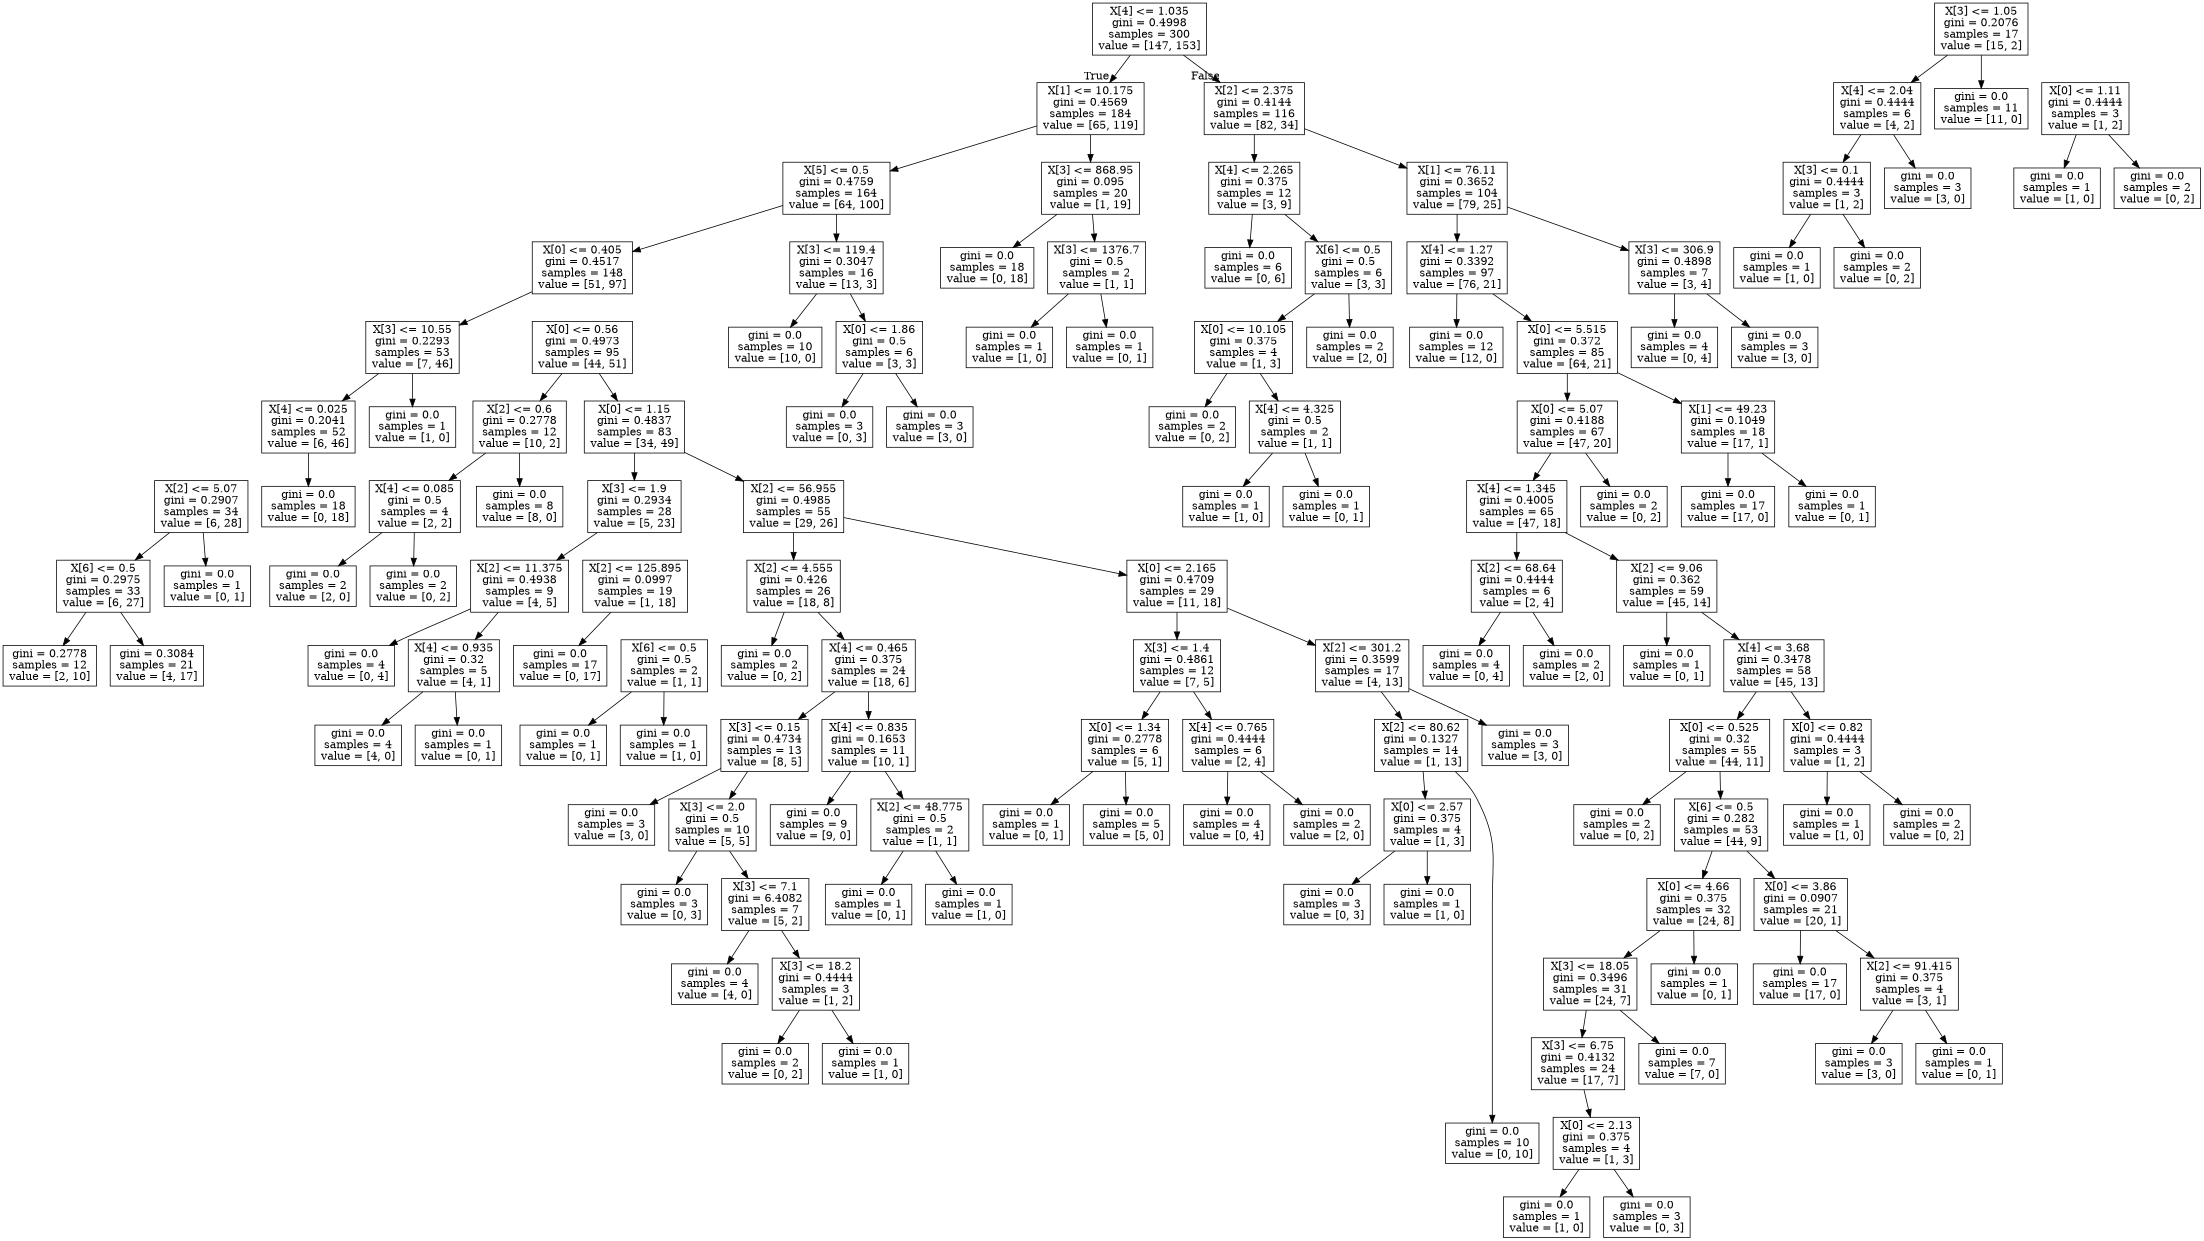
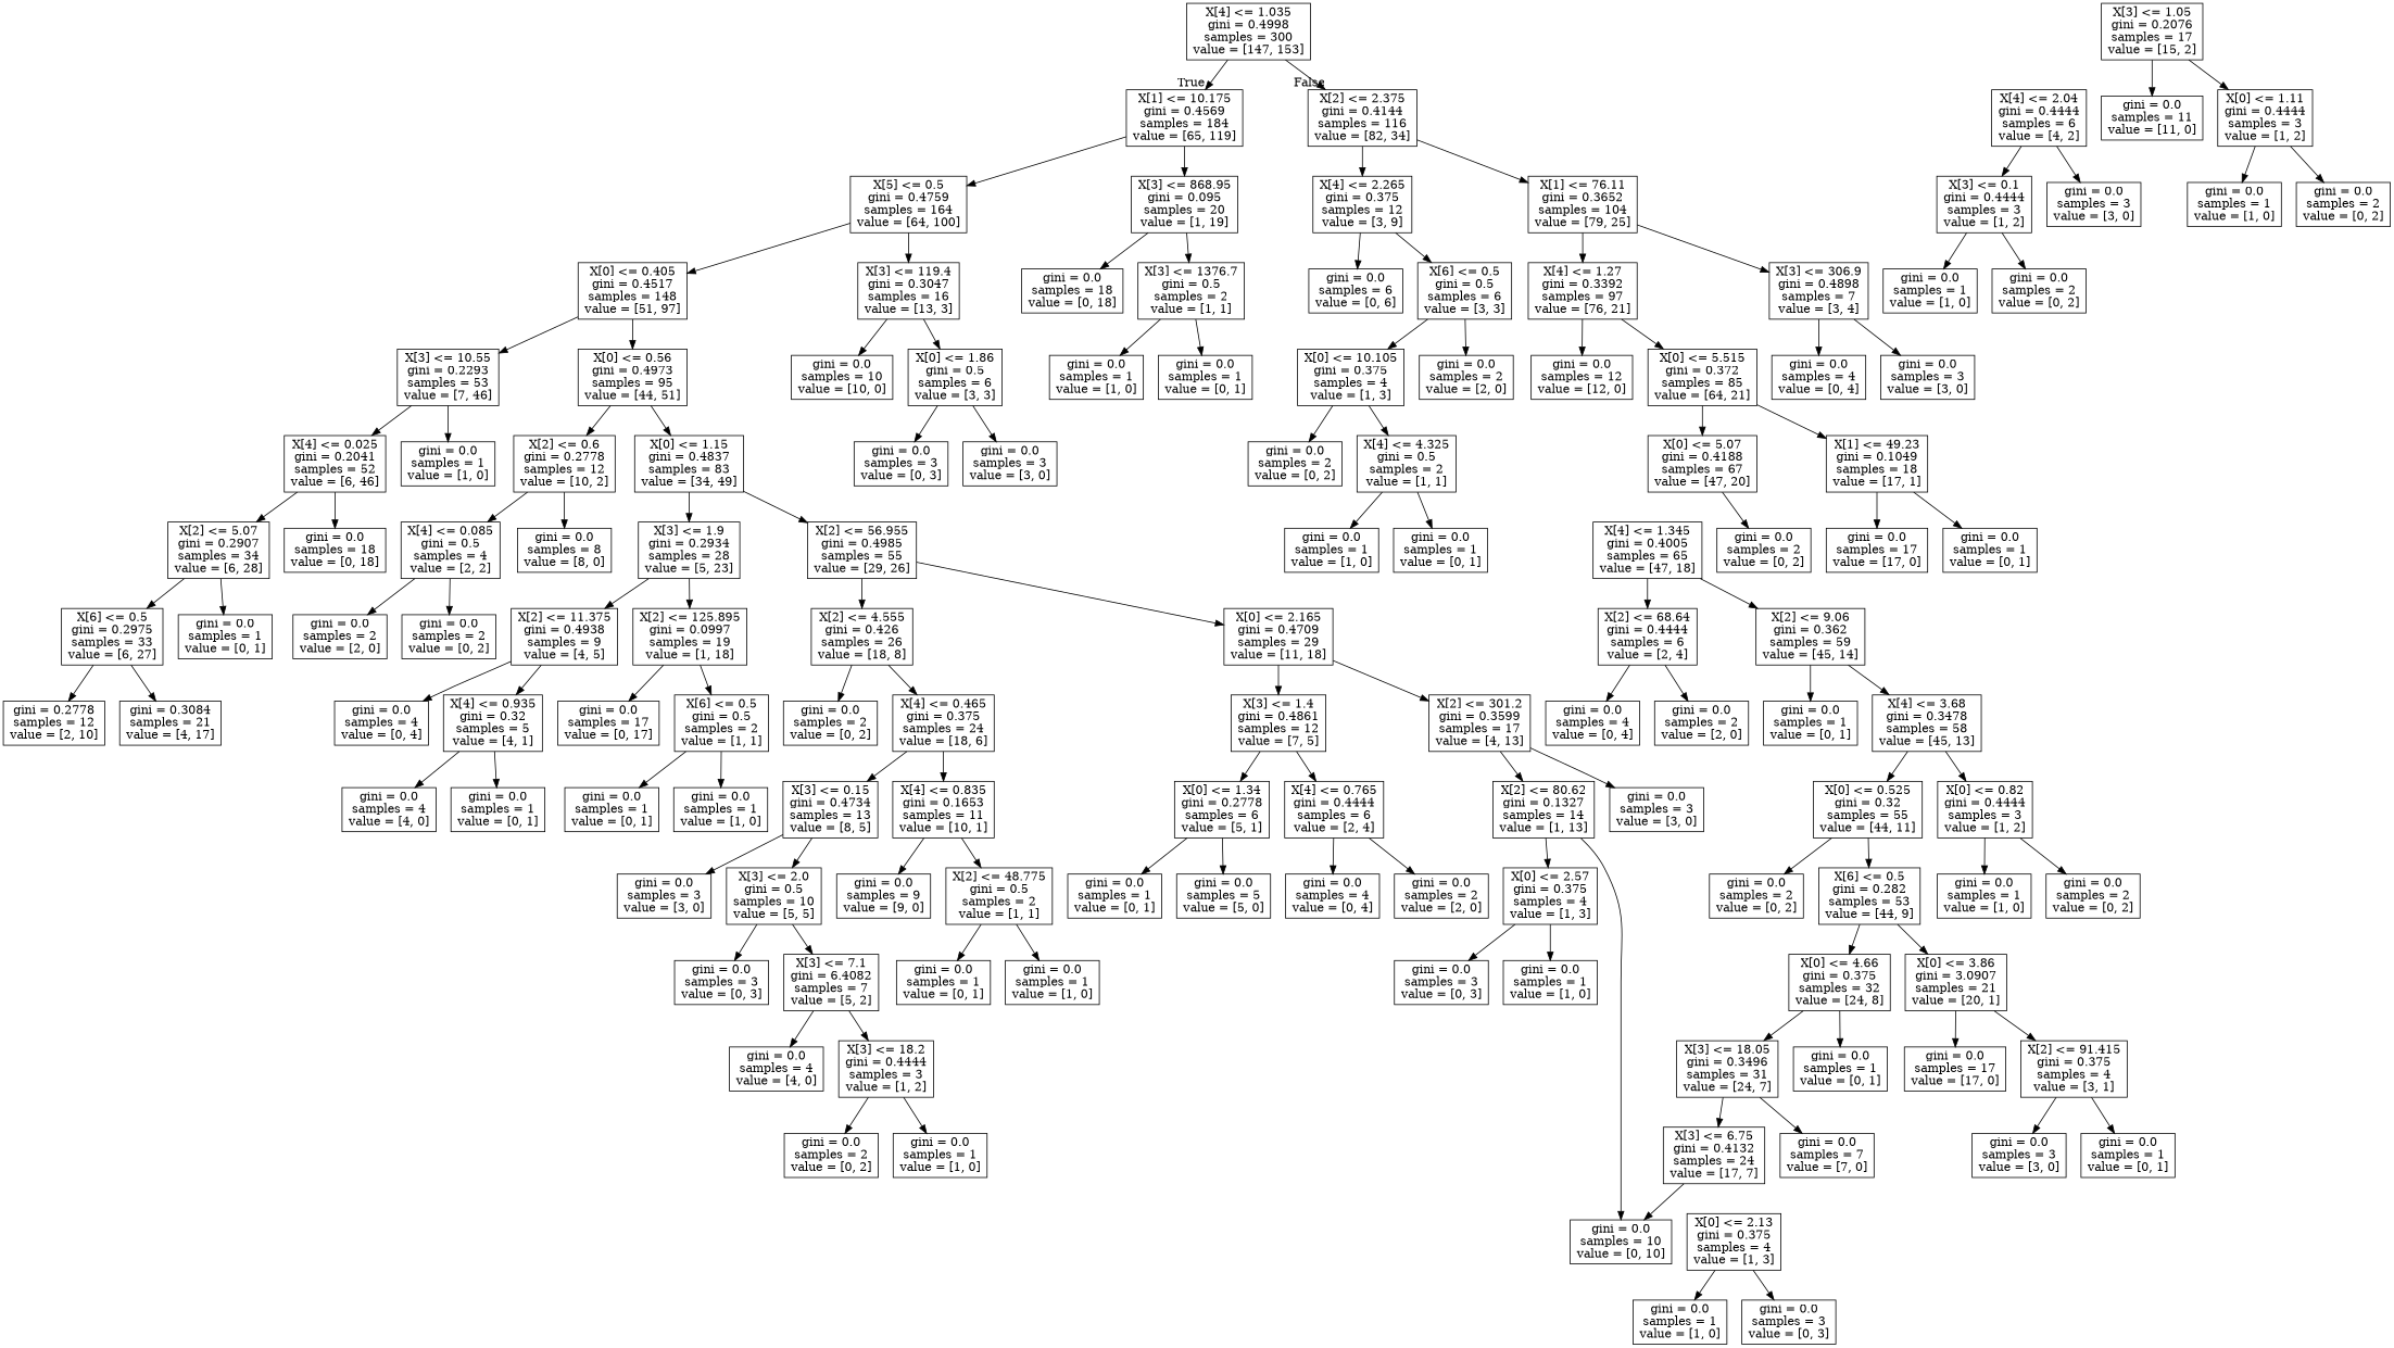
  digraph {
    node [shape=box]
    n1 [label="X[4] <= 1.035\ngini = 0.4998\nsamples = 300\nvalue = [147, 153]"]
    n2 [label="X[1] <= 10.175\ngini = 0.4569\nsamples = 184\nvalue = [65, 119]"]
    n3 [label="X[2] <= 2.375\ngini = 0.4144\nsamples = 116\nvalue = [82, 34]"]
    n4 [label="X[5] <= 0.5\ngini = 0.4759\nsamples = 164\nvalue = [64, 100]"]
    n5 [label="X[3] <= 868.95\ngini = 0.095\nsamples = 20\nvalue = [1, 19]"]
    n6 [label="X[4] <= 2.265\ngini = 0.375\nsamples = 12\nvalue = [3, 9]"]
    n7 [label="X[1] <= 76.11\ngini = 0.3652\nsamples = 104\nvalue = [79, 25]"]
    n8 [label="X[0] <= 0.405\ngini = 0.4517\nsamples = 148\nvalue = [51, 97]"]
    n9 [label="X[3] <= 119.4\ngini = 0.3047\nsamples = 16\nvalue = [13, 3]"]
    n10 [label="gini = 0.0\nsamples = 18\nvalue = [0, 18]"]
    n11 [label="X[3] <= 1376.7\ngini = 0.5\nsamples = 2\nvalue = [1, 1]"]
    n12 [label="X[3] <= 10.55\ngini = 0.2293\nsamples = 53\nvalue = [7, 46]"]
    n13 [label="X[0] <= 0.56\ngini = 0.4973\nsamples = 95\nvalue = [44, 51]"]
    n14 [label="gini = 0.0\nsamples = 10\nvalue = [10, 0]"]
    n15 [label="X[0] <= 1.86\ngini = 0.5\nsamples = 6\nvalue = [3, 3]"]
    n16 [label="X[4] <= 0.025\ngini = 0.2041\nsamples = 52\nvalue = [6, 46]"]
    n17 [label="gini = 0.0\nsamples = 1\nvalue = [1, 0]"]
    n18 [label="X[2] <= 0.6\ngini = 0.2778\nsamples = 12\nvalue = [10, 2]"]
    n19 [label="X[0] <= 1.15\ngini = 0.4837\nsamples = 83\nvalue = [34, 49]"]
    n20 [label="X[2] <= 5.07\ngini = 0.2907\nsamples = 34\nvalue = [6, 28]"]
    n21 [label="gini = 0.0\nsamples = 18\nvalue = [0, 18]"]
    n22 [label="X[6] <= 0.5\ngini = 0.2975\nsamples = 33\nvalue = [6, 27]"]
    n23 [label="gini = 0.0\nsamples = 1\nvalue = [0, 1]"]
    n24 [label="gini = 0.2778\nsamples = 12\nvalue = [2, 10]"]
    n25 [label="gini = 0.3084\nsamples = 21\nvalue = [4, 17]"]
    n26 [label="X[4] <= 0.085\ngini = 0.5\nsamples = 4\nvalue = [2, 2]"]
    n27 [label="gini = 0.0\nsamples = 8\nvalue = [8, 0]"]
    n28 [label="X[3] <= 1.9\ngini = 0.2934\nsamples = 28\nvalue = [5, 23]"]
    n29 [label="X[2] <= 56.955\ngini = 0.4985\nsamples = 55\nvalue = [29, 26]"]
    n30 [label="gini = 0.0\nsamples = 2\nvalue = [2, 0]"]
    n31 [label="gini = 0.0\nsamples = 2\nvalue = [0, 2]"]
    n32 [label="X[2] <= 11.375\ngini = 0.4938\nsamples = 9\nvalue = [4, 5]"]
    n33 [label="X[2] <= 125.895\ngini = 0.0997\nsamples = 19\nvalue = [1, 18]"]
    n34 [label="X[2] <= 4.555\ngini = 0.426\nsamples = 26\nvalue = [18, 8]"]
    n35 [label="X[0] <= 2.165\ngini = 0.4709\nsamples = 29\nvalue = [11, 18]"]
    n36 [label="gini = 0.0\nsamples = 4\nvalue = [0, 4]"]
    n37 [label="X[4] <= 0.935\ngini = 0.32\nsamples = 5\nvalue = [4, 1]"]
    n38 [label="gini = 0.0\nsamples = 17\nvalue = [0, 17]"]
    n39 [label="X[6] <= 0.5\ngini = 0.5\nsamples = 2\nvalue = [1, 1]"]
    n40 [label="gini = 0.0\nsamples = 4\nvalue = [4, 0]"]
    n41 [label="gini = 0.0\nsamples = 1\nvalue = [0, 1]"]
    n42 [label="gini = 0.0\nsamples = 1\nvalue = [0, 1]"]
    n43 [label="gini = 0.0\nsamples = 1\nvalue = [1, 0]"]
    n44 [label="gini = 0.0\nsamples = 2\nvalue = [0, 2]"]
    n45 [label="X[4] <= 0.465\ngini = 0.375\nsamples = 24\nvalue = [18, 6]"]
    n46 [label="X[3] <= 1.4\ngini = 0.4861\nsamples = 12\nvalue = [7, 5]"]
    n47 [label="X[2] <= 301.2\ngini = 0.3599\nsamples = 17\nvalue = [4, 13]"]
    n48 [label="X[3] <= 0.15\ngini = 0.4734\nsamples = 13\nvalue = [8, 5]"]
    n49 [label="X[4] <= 0.835\ngini = 0.1653\nsamples = 11\nvalue = [10, 1]"]
    n50 [label="gini = 0.0\nsamples = 3\nvalue = [3, 0]"]
    n51 [label="X[3] <= 2.0\ngini = 0.5\nsamples = 10\nvalue = [5, 5]"]
    n52 [label="gini = 0.0\nsamples = 9\nvalue = [9, 0]"]
    n53 [label="X[2] <= 48.775\ngini = 0.5\nsamples = 2\nvalue = [1, 1]"]
    n54 [label="gini = 0.0\nsamples = 3\nvalue = [0, 3]"]
    n55 [label="X[3] <= 7.1\ngini = 6.4082\nsamples = 7\nvalue = [5, 2]"]
    n56 [label="gini = 0.0\nsamples = 4\nvalue = [4, 0]"]
    n57 [label="X[3] <= 18.2\ngini = 0.4444\nsamples = 3\nvalue = [1, 2]"]
    n58 [label="gini = 0.0\nsamples = 2\nvalue = [0, 2]"]
    n59 [label="gini = 0.0\nsamples = 1\nvalue = [1, 0]"]
    n60 [label="gini = 0.0\nsamples = 1\nvalue = [0, 1]"]
    n61 [label="gini = 0.0\nsamples = 1\nvalue = [1, 0]"]
    n62 [label="X[0] <= 1.34\ngini = 0.2778\nsamples = 6\nvalue = [5, 1]"]
    n63 [label="X[4] <= 0.765\ngini = 0.4444\nsamples = 6\nvalue = [2, 4]"]
    n64 [label="X[2] <= 80.62\ngini = 0.1327\nsamples = 14\nvalue = [1, 13]"]
    n65 [label="gini = 0.0\nsamples = 3\nvalue = [3, 0]"]
    n66 [label="gini = 0.0\nsamples = 1\nvalue = [0, 1]"]
    n67 [label="gini = 0.0\nsamples = 5\nvalue = [5, 0]"]
    n68 [label="gini = 0.0\nsamples = 4\nvalue = [0, 4]"]
    n69 [label="gini = 0.0\nsamples = 2\nvalue = [2, 0]"]
    n70 [label="X[0] <= 2.57\ngini = 0.375\nsamples = 4\nvalue = [1, 3]"]
    n71 [label="gini = 0.0\nsamples = 10\nvalue = [0, 10]"]
    n72 [label="gini = 0.0\nsamples = 3\nvalue = [0, 3]"]
    n73 [label="gini = 0.0\nsamples = 1\nvalue = [1, 0]"]
    n74 [label="gini = 0.0\nsamples = 3\nvalue = [0, 3]"]
    n75 [label="gini = 0.0\nsamples = 3\nvalue = [3, 0]"]
    n76 [label="gini = 0.0\nsamples = 1\nvalue = [1, 0]"]
    n77 [label="gini = 0.0\nsamples = 1\nvalue = [0, 1]"]
    n78 [label="gini = 0.0\nsamples = 6\nvalue = [0, 6]"]
    n79 [label="X[6] <= 0.5\ngini = 0.5\nsamples = 6\nvalue = [3, 3]"]
    n80 [label="X[4] <= 1.27\ngini = 0.3392\nsamples = 97\nvalue = [76, 21]"]
    n81 [label="X[3] <= 306.9\ngini = 0.4898\nsamples = 7\nvalue = [3, 4]"]
    n82 [label="X[0] <= 10.105\ngini = 0.375\nsamples = 4\nvalue = [1, 3]"]
    n83 [label="gini = 0.0\nsamples = 2\nvalue = [2, 0]"]
    n84 [label="gini = 0.0\nsamples = 2\nvalue = [0, 2]"]
    n85 [label="X[4] <= 4.325\ngini = 0.5\nsamples = 2\nvalue = [1, 1]"]
    n86 [label="gini = 0.0\nsamples = 1\nvalue = [1, 0]"]
    n87 [label="gini = 0.0\nsamples = 1\nvalue = [0, 1]"]
    n88 [label="gini = 0.0\nsamples = 12\nvalue = [12, 0]"]
    n89 [label="X[0] <= 5.515\ngini = 0.372\nsamples = 85\nvalue = [64, 21]"]
    n90 [label="gini = 0.0\nsamples = 4\nvalue = [0, 4]"]
    n91 [label="gini = 0.0\nsamples = 3\nvalue = [3, 0]"]
    n92 [label="X[0] <= 5.07\ngini = 0.4188\nsamples = 67\nvalue = [47, 20]"]
    n93 [label="X[1] <= 49.23\ngini = 0.1049\nsamples = 18\nvalue = [17, 1]"]
    n94 [label="X[4] <= 1.345\ngini = 0.4005\nsamples = 65\nvalue = [47, 18]"]
    n95 [label="gini = 0.0\nsamples = 2\nvalue = [0, 2]"]
    n96 [label="gini = 0.0\nsamples = 17\nvalue = [17, 0]"]
    n97 [label="gini = 0.0\nsamples = 1\nvalue = [0, 1]"]
    n98 [label="X[2] <= 68.64\ngini = 0.4444\nsamples = 6\nvalue = [2, 4]"]
    n99 [label="X[2] <= 9.06\ngini = 0.362\nsamples = 59\nvalue = [45, 14]"]
    n100 [label="gini = 0.0\nsamples = 4\nvalue = [0, 4]"]
    n101 [label="gini = 0.0\nsamples = 2\nvalue = [2, 0]"]
    n102 [label="gini = 0.0\nsamples = 1\nvalue = [0, 1]"]
    n103 [label="X[4] <= 3.68\ngini = 0.3478\nsamples = 58\nvalue = [45, 13]"]
    n104 [label="X[0] <= 0.525\ngini = 0.32\nsamples = 55\nvalue = [44, 11]"]
    n105 [label="X[0] <= 0.82\ngini = 0.4444\nsamples = 3\nvalue = [1, 2]"]
    n106 [label="gini = 0.0\nsamples = 2\nvalue = [0, 2]"]
    n107 [label="X[6] <= 0.5\ngini = 0.282\nsamples = 53\nvalue = [44, 9]"]
    n108 [label="gini = 0.0\nsamples = 1\nvalue = [1, 0]"]
    n109 [label="gini = 0.0\nsamples = 2\nvalue = [0, 2]"]
    n110 [label="X[0] <= 4.66\ngini = 0.375\nsamples = 32\nvalue = [24, 8]"]
-   n111 [label="X[0] <= 3.86\ngini = 0.0907\nsamples = 21\nvalue = [20, 1]"]
+   n111 [label="X[0] <= 3.86\ngini = 3.0907\nsamples = 21\nvalue = [20, 1]"]
    n112 [label="X[3] <= 18.05\ngini = 0.3496\nsamples = 31\nvalue = [24, 7]"]
    n113 [label="gini = 0.0\nsamples = 1\nvalue = [0, 1]"]
    n114 [label="gini = 0.0\nsamples = 17\nvalue = [17, 0]"]
    n115 [label="X[2] <= 91.415\ngini = 0.375\nsamples = 4\nvalue = [3, 1]"]
    n116 [label="X[3] <= 6.75\ngini = 0.4132\nsamples = 24\nvalue = [17, 7]"]
    n117 [label="gini = 0.0\nsamples = 7\nvalue = [7, 0]"]
    n118 [label="X[0] <= 2.13\ngini = 0.375\nsamples = 4\nvalue = [1, 3]"]
    n119 [label="gini = 0.0\nsamples = 1\nvalue = [1, 0]"]
    n120 [label="gini = 0.0\nsamples = 3\nvalue = [0, 3]"]
    n121 [label="X[3] <= 1.05\ngini = 0.2076\nsamples = 17\nvalue = [15, 2]"]
    n122 [label="X[4] <= 2.04\ngini = 0.4444\nsamples = 6\nvalue = [4, 2]"]
    n123 [label="gini = 0.0\nsamples = 11\nvalue = [11, 0]"]
    n124 [label="X[0] <= 1.11\ngini = 0.4444\nsamples = 3\nvalue = [1, 2]"]
    n125 [label="gini = 0.0\nsamples = 1\nvalue = [1, 0]"]
    n126 [label="gini = 0.0\nsamples = 2\nvalue = [0, 2]"]
    n127 [label="X[3] <= 0.1\ngini = 0.4444\nsamples = 3\nvalue = [1, 2]"]
    n128 [label="gini = 0.0\nsamples = 3\nvalue = [3, 0]"]
    n129 [label="gini = 0.0\nsamples = 1\nvalue = [1, 0]"]
    n130 [label="gini = 0.0\nsamples = 2\nvalue = [0, 2]"]
    n131 [label="gini = 0.0\nsamples = 3\nvalue = [3, 0]"]
    n132 [label="gini = 0.0\nsamples = 1\nvalue = [0, 1]"]
    n1 -> n2 [headlabel=True labelangle=45 labeldistance=2.5]
    n1 -> n3 [headlabel=False labelangle=-45 labeldistance=2.5]
    n2 -> n4
    n2 -> n5
    n3 -> n6
    n3 -> n7
    n4 -> n8
    n4 -> n9
    n5 -> n10
    n5 -> n11
    n6 -> n78
    n6 -> n79
    n7 -> n80
    n7 -> n81
    n8 -> n12
+   n8 -> n13
    n9 -> n14
    n9 -> n15
    n11 -> n76
    n11 -> n77
    n12 -> n16
    n12 -> n17
    n13 -> n18
    n13 -> n19
    n15 -> n74
    n15 -> n75
+   n16 -> n20
    n16 -> n21
    n18 -> n26
    n18 -> n27
    n19 -> n28
    n19 -> n29
    n20 -> n22
    n20 -> n23
    n22 -> n24
    n22 -> n25
    n26 -> n30
    n26 -> n31
    n28 -> n32
+   n28 -> n33
    n29 -> n34
    n29 -> n35
    n32 -> n36
    n32 -> n37
    n33 -> n38
+   n33 -> n39
    n34 -> n44
    n34 -> n45
    n35 -> n46
    n35 -> n47
    n37 -> n40
    n37 -> n41
    n39 -> n42
    n39 -> n43
    n45 -> n48
    n45 -> n49
    n46 -> n62
    n46 -> n63
    n47 -> n64
    n47 -> n65
    n48 -> n50
    n48 -> n51
    n49 -> n52
    n49 -> n53
    n51 -> n54
    n51 -> n55
    n53 -> n60
    n53 -> n61
    n55 -> n56
    n55 -> n57
    n57 -> n58
    n57 -> n59
    n62 -> n66
    n62 -> n67
    n63 -> n68
    n63 -> n69
    n64 -> n70
    n64 -> n71
    n70 -> n72
    n70 -> n73
    n79 -> n82
    n79 -> n83
    n80 -> n88
    n80 -> n89
    n81 -> n90
    n81 -> n91
    n82 -> n84
    n82 -> n85
    n85 -> n86
    n85 -> n87
    n89 -> n92
    n89 -> n93
-   n92 -> n94
    n92 -> n95
    n93 -> n96
    n93 -> n97
    n94 -> n98
    n94 -> n99
    n98 -> n100
    n98 -> n101
    n99 -> n102
    n99 -> n103
    n103 -> n104
    n103 -> n105
    n104 -> n106
    n104 -> n107
    n105 -> n108
    n105 -> n109
    n107 -> n110
    n107 -> n111
    n110 -> n112
    n110 -> n113
    n111 -> n114
    n111 -> n115
    n112 -> n116
    n112 -> n117
    n115 -> n131
    n115 -> n132
-   n116 -> n118
+   n116 -> n71
    n118 -> n119
    n118 -> n120
-   n121 -> n122
+   n121 -> n124
    n121 -> n123
    n122 -> n127
    n122 -> n128
    n124 -> n125
    n124 -> n126
    n127 -> n129
    n127 -> n130
  }
